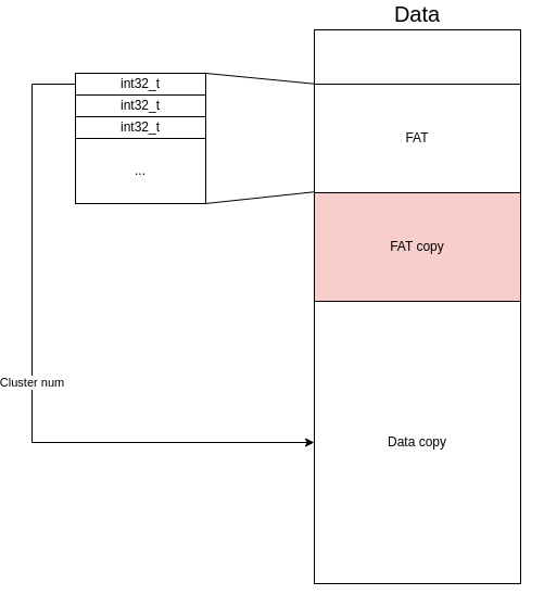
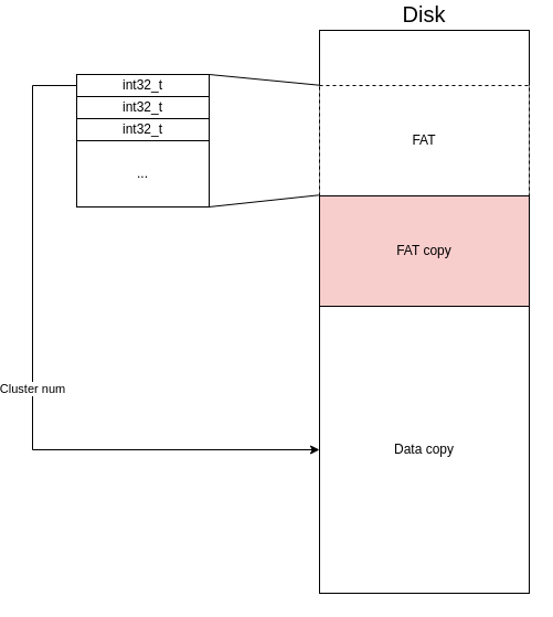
  <mxCell id="0" />
  <mxCell id="1" parent="0" />
- <mxCell id="2" value="Data" style="rounded=0;whiteSpace=wrap;html=1;labelPosition=center;verticalLabelPosition=top;align=center;verticalAlign=bottom;fontSize=20;" vertex="1" parent="1"><mxGeometry x="280" y="20" width="190" height="510" as="geometry" /></mxCell>
- <mxCell id="3" value="FAT" style="rounded=0;whiteSpace=wrap;html=1;" vertex="1" parent="1"><mxGeometry x="280" y="70" width="190" height="100" as="geometry" /></mxCell>
+ <mxCell id="2" value="Disk" style="rounded=0;whiteSpace=wrap;html=1;labelPosition=center;verticalLabelPosition=top;align=center;verticalAlign=bottom;fontSize=20;" vertex="1" parent="1"><mxGeometry x="280" y="20" width="190" height="510" as="geometry" /></mxCell>
+ <mxCell id="3" value="FAT" style="rounded=0;whiteSpace=wrap;html=1;dashed=1;" vertex="1" parent="1"><mxGeometry x="280" y="70" width="190" height="100" as="geometry" /></mxCell>
  <mxCell id="4" value="FAT copy" style="rounded=0;whiteSpace=wrap;html=1;fillColor=#f8cecc;" vertex="1" parent="1"><mxGeometry x="280" y="170" width="190" height="100" as="geometry" /></mxCell>
  <mxCell id="5" value="Data copy" style="rounded=0;whiteSpace=wrap;html=1;" vertex="1" parent="1"><mxGeometry x="280" y="270" width="190" height="260" as="geometry" /></mxCell>
  <mxCell id="6" value="" style="rounded=0;whiteSpace=wrap;html=1;" vertex="1" parent="1"><mxGeometry x="60" y="60" width="120" height="120" as="geometry" /></mxCell>
  <mxCell id="7" value="" style="endArrow=none;html=1;exitX=1;exitY=0;exitDx=0;exitDy=0;exitPerimeter=0;entryX=-0.002;entryY=-0.003;entryDx=0;entryDy=0;entryPerimeter=0;" edge="1" parent="1" source="6" target="3"><mxGeometry width="50" height="50" relative="1" as="geometry"><mxPoint x="220" y="130" as="sourcePoint" /><mxPoint x="260" y="60" as="targetPoint" /></mxGeometry></mxCell>
  <mxCell id="8" value="" style="endArrow=none;html=1;exitX=0.997;exitY=1;exitDx=0;exitDy=0;exitPerimeter=0;entryX=-0.003;entryY=0.993;entryDx=0;entryDy=0;entryPerimeter=0;" edge="1" parent="1" source="6" target="3"><mxGeometry width="50" height="50" relative="1" as="geometry"><mxPoint x="200" y="140" as="sourcePoint" /><mxPoint x="269" y="168" as="targetPoint" /></mxGeometry></mxCell>
  <mxCell id="9" value="Cluster num" style="edgeStyle=orthogonalEdgeStyle;rounded=0;orthogonalLoop=1;jettySize=auto;html=1;entryX=0;entryY=0.5;entryDx=0;entryDy=0;" edge="1" parent="1" source="10" target="5"><mxGeometry relative="1" as="geometry"><Array as="points"><mxPoint x="20" y="70" /><mxPoint x="20" y="400" /></Array></mxGeometry></mxCell>
  <mxCell id="10" value="int32_t" style="rounded=0;whiteSpace=wrap;html=1;" vertex="1" parent="1"><mxGeometry x="60" y="60" width="120" height="20" as="geometry" /></mxCell>
  <mxCell id="11" value="int32_t" style="rounded=0;whiteSpace=wrap;html=1;" vertex="1" parent="1"><mxGeometry x="60" y="80" width="120" height="20" as="geometry" /></mxCell>
  <mxCell id="12" value="int32_t" style="rounded=0;whiteSpace=wrap;html=1;" vertex="1" parent="1"><mxGeometry x="60" y="100" width="120" height="20" as="geometry" /></mxCell>
  <mxCell id="13" value="..." style="rounded=0;whiteSpace=wrap;html=1;" vertex="1" parent="1"><mxGeometry x="60" y="120" width="120" height="60" as="geometry" /></mxCell>
